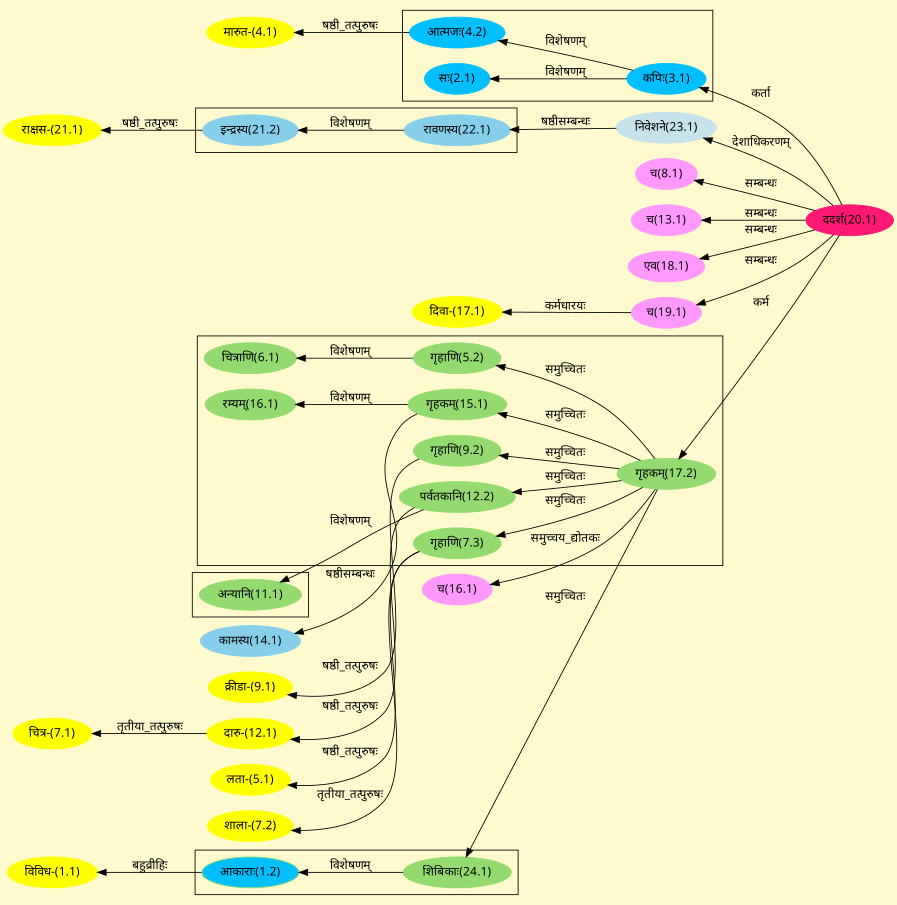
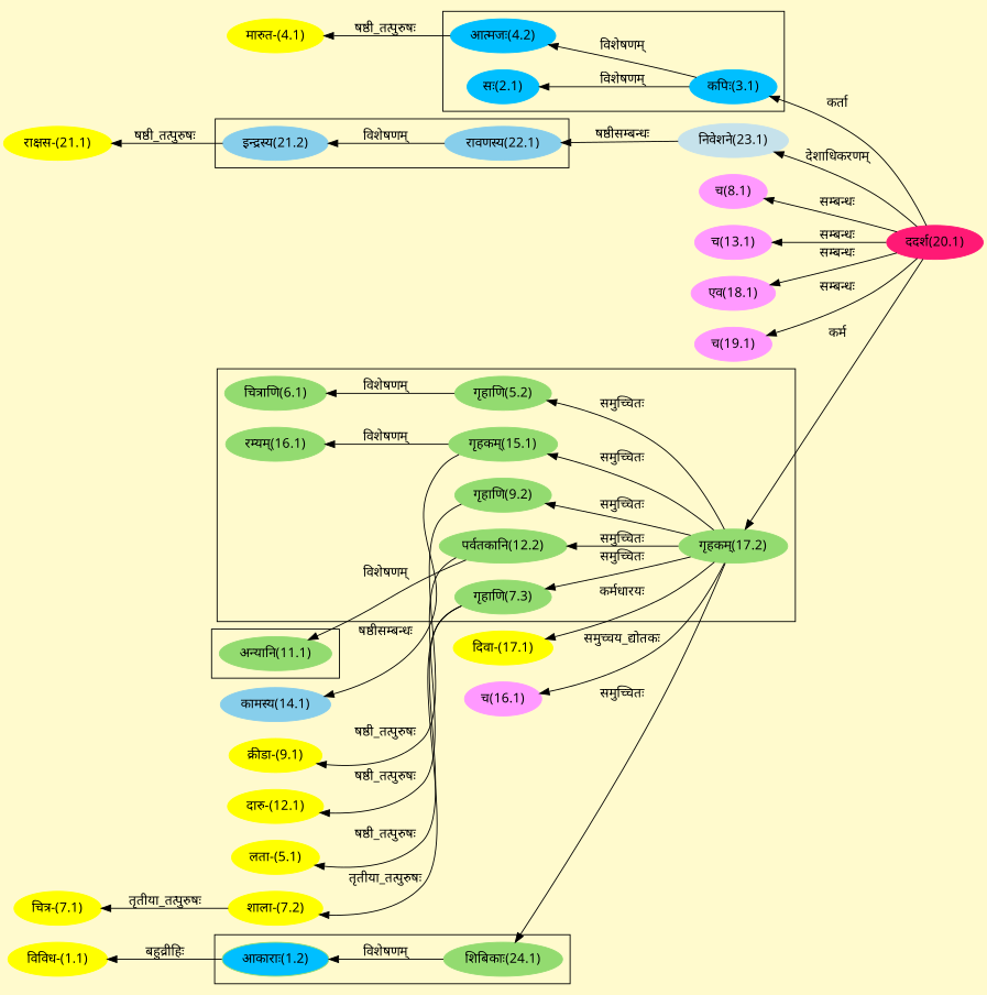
  digraph {
    bgcolor=lemonchiffon1
    compound=true
    fontname="Noto Sans"
    rankdir=LR
    node [color="#93DB70" fontname="Noto Sans" style=filled]
    edge [dir=back fontname="Noto Sans"]
    n1 [fillcolor="#00BFFF" label="आकाराः(1.2)"]
    n2 [label="शिबिकाः(24.1)"]
    n3 [color="#00BFFF" label="सः(2.1)"]
    n4 [color="#00BFFF" label="कपिः(3.1)"]
    n5 [color="#00BFFF" label="आत्मजः(4.2)"]
    n6 [label="गृहाणि(5.2)"]
    n7 [label="गृहकम्(17.2)"]
    n8 [label="चित्राणि(6.1)"]
    n9 [label="गृहाणि(7.3)"]
    n10 [label="गृहाणि(9.2)"]
    n11 [label="पर्वतकानि(12.2)"]
    n12 [label="गृहकम्(15.1)"]
    n13 [label="रम्यम्(16.1)"]
    n14 [label="अन्यानि(11.1)"]
    n15 [color="#87CEEB" label="इन्द्रस्य(21.2)"]
    n16 [color="#87CEEB" label="रावणस्य(22.1)"]
    n17 [color="#FF1975" label="ददर्श(20.1)"]
    n18 [color="#C6E2EB" label="निवेशने(23.1)"]
    n19 [color="#FFFF00" label="विविध-(1.1)"]
    n20 [color="#FFFF00" label="मारुत-(4.1)"]
    n21 [color="#FFFF00" label="लता-(5.1)"]
    n22 [color="#FFFF00" label="चित्र-(7.1)"]
    n23 [color="#FFFF00" label="शाला-(7.2)"]
    n24 [color="#FF99FF" label="च(8.1)"]
    n25 [color="#FFFF00" label="क्रीडा-(9.1)"]
    n26 [color="#FF99FF" label="च(16.1)"]
    n27 [color="#FFFF00" label="दारु-(12.1)"]
    n28 [color="#FF99FF" label="च(13.1)"]
    n29 [color="#87CEEB" label="कामस्य(14.1)"]
    n30 [color="#FFFF00" label="दिवा-(17.1)"]
    n31 [color="#FF99FF" label="एव(18.1)"]
    n32 [color="#FF99FF" label="च(19.1)"]
    n33 [color="#FFFF00" label="राक्षस-(21.1)"]
    subgraph cluster_1 {
      n1
      n2
    }
    subgraph cluster_2 {
      n3
      n4
      n5
    }
    subgraph cluster_3 {
      n6
      n7
      n8
      n9
      n10
      n11
      n12
      n13
    }
    subgraph cluster_4 {
      n14
    }
    subgraph cluster_5 {
      n15
      n16
    }
    n1 -> n2 [label="विशेषणम्"]
    n2 -> n7 [label="समुच्चितः"]
    n3 -> n4 [label="विशेषणम्"]
    n4 -> n17 [label="कर्ता"]
    n5 -> n4 [label="विशेषणम्"]
    n6 -> n7 [label="समुच्चितः"]
    n7 -> n17 [label="कर्म"]
    n8 -> n6 [label="विशेषणम्"]
    n9 -> n7 [label="समुच्चितः"]
    n10 -> n7 [label="समुच्चितः"]
    n11 -> n7 [label="समुच्चितः"]
    n12 -> n7 [label="समुच्चितः"]
    n13 -> n12 [label="विशेषणम्"]
    n14 -> n11 [label="विशेषणम्"]
    n15 -> n16 [label="विशेषणम्"]
    n16 -> n18 [label="षष्ठीसम्बन्धः"]
    n18 -> n17 [label="देशाधिकरणम्"]
    n19 -> n1 [label="बहुव्रीहिः"]
    n20 -> n5 [label="षष्ठी_तत्पुरुषः"]
    n21 -> n9 [label="षष्ठी_तत्पुरुषः"]
-   n22 -> n27 [label="तृतीया_तत्पुरुषः"]
+   n22 -> n23 [label="तृतीया_तत्पुरुषः"]
    n23 -> n9 [label="तृतीया_तत्पुरुषः"]
    n24 -> n17 [label="सम्बन्धः"]
    n25 -> n10 [label="षष्ठी_तत्पुरुषः"]
    n26 -> n7 [label="समुच्चय_द्योतकः"]
    n27 -> n11 [label="षष्ठी_तत्पुरुषः"]
    n28 -> n17 [label="सम्बन्धः"]
    n29 -> n12 [label="षष्ठीसम्बन्धः"]
-   n30 -> n32 [label="कर्मधारयः"]
+   n30 -> n7 [label="कर्मधारयः"]
    n31 -> n17 [label="सम्बन्धः"]
    n32 -> n17 [label="सम्बन्धः"]
    n33 -> n15 [label="षष्ठी_तत्पुरुषः"]
  }
